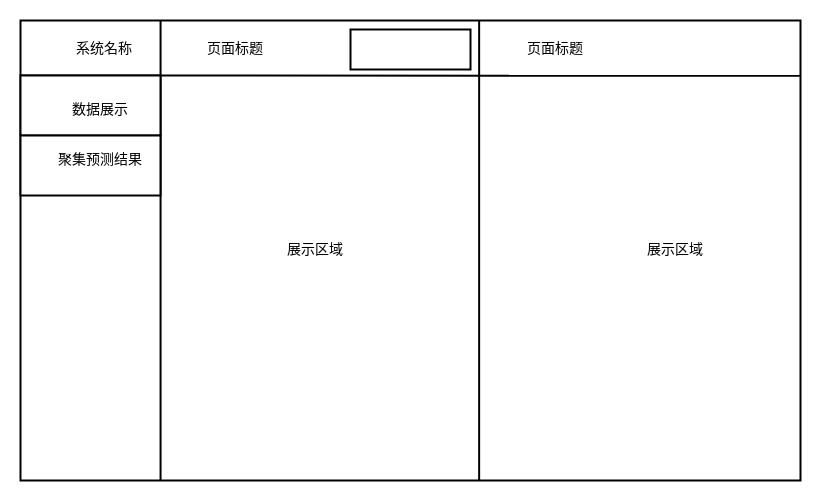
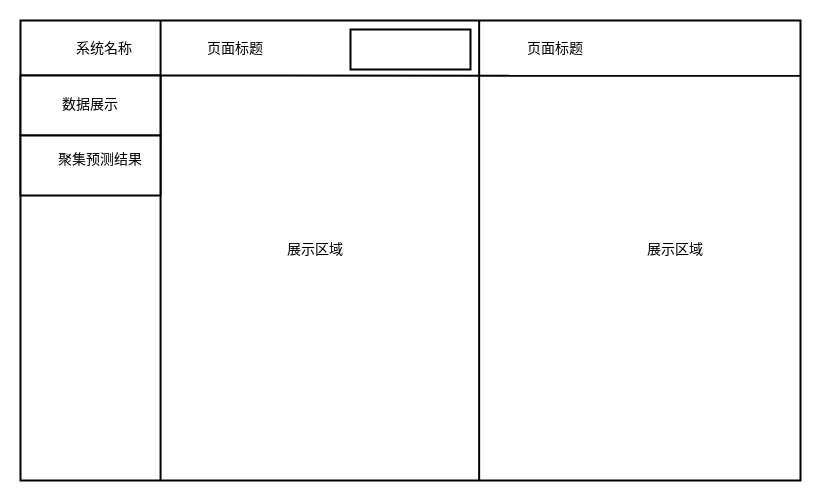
  <mxCell id="0" />
  <mxCell id="1" parent="0" />
  <mxCell id="2" value="" style="rounded=0;whiteSpace=wrap;html=1;strokeWidth=2;" parent="1" vertex="1"><mxGeometry x="20" y="20" width="780" height="460" as="geometry" /></mxCell>
  <mxCell id="3" value="" style="endArrow=none;html=1;rounded=0;exitX=0.127;exitY=0;exitDx=0;exitDy=0;exitPerimeter=0;entryX=0.127;entryY=1;entryDx=0;entryDy=0;entryPerimeter=0;strokeWidth=2;" parent="1" edge="1"><mxGeometry width="50" height="50" relative="1" as="geometry"><mxPoint x="160.06" y="20" as="sourcePoint" /><mxPoint x="160.06" y="480" as="targetPoint" /></mxGeometry></mxCell>
  <mxCell id="4" value="" style="endArrow=none;html=1;rounded=0;entryX=1;entryY=0.12;entryDx=0;entryDy=0;entryPerimeter=0;strokeWidth=2;" parent="1" target="2" edge="1"><mxGeometry width="50" height="50" relative="1" as="geometry"><mxPoint x="20" y="75" as="sourcePoint" /><mxPoint x="440" y="380" as="targetPoint" /></mxGeometry></mxCell>
  <mxCell id="5" value="&lt;font face=&quot;Times New Roman&quot; style=&quot;font-size: 14px&quot;&gt;系统名称&lt;/font&gt;" style="text;html=1;strokeColor=none;fillColor=none;align=center;verticalAlign=middle;whiteSpace=wrap;rounded=0;strokeWidth=2;" parent="1" vertex="1"><mxGeometry x="49" y="34" width="110" height="30" as="geometry" /></mxCell>
  <mxCell id="6" value="" style="rounded=0;whiteSpace=wrap;html=1;fontFamily=Times New Roman;fontSize=14;strokeWidth=2;" parent="1" vertex="1"><mxGeometry x="20" y="75" width="140" height="60" as="geometry" /></mxCell>
  <mxCell id="7" value="" style="rounded=0;whiteSpace=wrap;html=1;fontFamily=Times New Roman;fontSize=14;strokeWidth=2;" parent="1" vertex="1"><mxGeometry x="20" y="135" width="140" height="60" as="geometry" /></mxCell>
- <mxCell id="8" value="&lt;font face=&quot;Times New Roman&quot;&gt;&lt;span style=&quot;font-size: 14px&quot;&gt;数据展示&lt;/span&gt;&lt;/font&gt;" style="text;html=1;strokeColor=none;fillColor=none;align=center;verticalAlign=middle;whiteSpace=wrap;rounded=0;strokeWidth=2;" parent="1" vertex="1"><mxGeometry x="45" y="95" width="110" height="30" as="geometry" /></mxCell>
+ <mxCell id="8" value="&lt;font face=&quot;Times New Roman&quot;&gt;&lt;span style=&quot;font-size: 14px&quot;&gt;数据展示&lt;/span&gt;&lt;/font&gt;" style="text;html=1;strokeColor=none;fillColor=none;align=center;verticalAlign=middle;whiteSpace=wrap;rounded=0;strokeWidth=2;" parent="1" vertex="1"><mxGeometry x="35" y="90" width="110" height="30" as="geometry" /></mxCell>
  <mxCell id="9" value="&lt;font face=&quot;Times New Roman&quot;&gt;&lt;span style=&quot;font-size: 14px&quot;&gt;聚集预测结果&lt;/span&gt;&lt;/font&gt;" style="text;html=1;strokeColor=none;fillColor=none;align=center;verticalAlign=middle;whiteSpace=wrap;rounded=0;strokeWidth=2;" parent="1" vertex="1"><mxGeometry x="45" y="145" width="110" height="30" as="geometry" /></mxCell>
  <mxCell id="10" value="" style="endArrow=none;html=1;rounded=0;fontFamily=Times New Roman;fontSize=14;entryX=0.588;entryY=-0.001;entryDx=0;entryDy=0;entryPerimeter=0;exitX=0.588;exitY=1;exitDx=0;exitDy=0;exitPerimeter=0;strokeWidth=2;" parent="1" source="2" target="2" edge="1"><mxGeometry width="50" height="50" relative="1" as="geometry"><mxPoint x="420" y="200" as="sourcePoint" /><mxPoint x="470" y="150" as="targetPoint" /></mxGeometry></mxCell>
  <mxCell id="11" value="&lt;font face=&quot;Times New Roman&quot; style=&quot;font-size: 14px&quot;&gt;页面标题&lt;/font&gt;" style="text;html=1;strokeColor=none;fillColor=none;align=center;verticalAlign=middle;whiteSpace=wrap;rounded=0;strokeWidth=2;" parent="1" vertex="1"><mxGeometry x="180" y="34" width="110" height="30" as="geometry" /></mxCell>
  <mxCell id="12" value="&lt;font face=&quot;Times New Roman&quot; style=&quot;font-size: 14px&quot;&gt;页面标题&lt;/font&gt;" style="text;html=1;strokeColor=none;fillColor=none;align=center;verticalAlign=middle;whiteSpace=wrap;rounded=0;strokeWidth=2;" parent="1" vertex="1"><mxGeometry x="500" y="34" width="110" height="30" as="geometry" /></mxCell>
  <mxCell id="13" value="&lt;font face=&quot;Times New Roman&quot; style=&quot;font-size: 14px&quot;&gt;展示区域&lt;/font&gt;" style="text;html=1;strokeColor=none;fillColor=none;align=center;verticalAlign=middle;whiteSpace=wrap;rounded=0;strokeWidth=2;" parent="1" vertex="1"><mxGeometry x="260" y="235" width="110" height="30" as="geometry" /></mxCell>
  <mxCell id="14" value="&lt;font face=&quot;Times New Roman&quot; style=&quot;font-size: 14px&quot;&gt;展示区域&lt;/font&gt;" style="text;html=1;strokeColor=none;fillColor=none;align=center;verticalAlign=middle;whiteSpace=wrap;rounded=0;strokeWidth=2;" parent="1" vertex="1"><mxGeometry x="620" y="235" width="110" height="30" as="geometry" /></mxCell>
  <mxCell id="15" value="" style="rounded=0;whiteSpace=wrap;html=1;strokeWidth=2;" parent="1" vertex="1"><mxGeometry x="350" y="29" width="120" height="40" as="geometry" /></mxCell>
